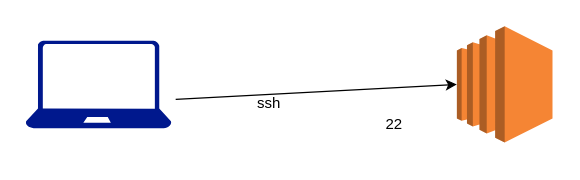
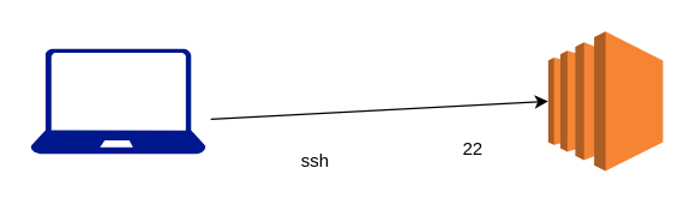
  <mxCell id="0" />
  <mxCell id="1" parent="0" />
  <mxCell id="2" value="" style="sketch=0;aspect=fixed;pointerEvents=1;shadow=0;dashed=0;html=1;strokeColor=none;labelPosition=center;verticalLabelPosition=bottom;verticalAlign=top;align=center;fillColor=#00188D;shape=mxgraph.azure.laptop" vertex="1" parent="1"><mxGeometry x="20" y="32" width="116.67" height="70" as="geometry" /></mxCell>
  <mxCell id="3" value="" style="outlineConnect=0;dashed=0;verticalLabelPosition=bottom;verticalAlign=top;align=center;html=1;shape=mxgraph.aws3.ec2;fillColor=#F58534;gradientColor=none;" vertex="1" parent="1"><mxGeometry x="365" y="20.5" width="76.5" height="93" as="geometry" /></mxCell>
  <mxCell id="4" value="" style="endArrow=classic;html=1;rounded=0;exitX=1.029;exitY=0.671;exitDx=0;exitDy=0;exitPerimeter=0;entryX=0;entryY=0.5;entryDx=0;entryDy=0;entryPerimeter=0;" edge="1" parent="1" source="2" target="3"><mxGeometry width="50" height="50" relative="1" as="geometry"><mxPoint x="170" y="172" as="sourcePoint" /><mxPoint x="220" y="122" as="targetPoint" /></mxGeometry></mxCell>
  <mxCell id="5" value="22" style="text;html=1;strokeColor=none;fillColor=none;align=center;verticalAlign=middle;whiteSpace=wrap;rounded=0;" vertex="1" parent="1"><mxGeometry x="285" y="83.5" width="60" height="30" as="geometry" /></mxCell>
- <mxCell id="6" value="ssh" style="text;html=1;strokeColor=none;fillColor=none;align=center;verticalAlign=middle;whiteSpace=wrap;rounded=0;" vertex="1" parent="1"><mxGeometry x="185" y="67" width="60" height="30" as="geometry" /></mxCell>
+ <mxCell id="6" value="ssh" style="text;html=1;strokeColor=none;fillColor=none;align=center;verticalAlign=middle;whiteSpace=wrap;rounded=0;" vertex="1" parent="1"><mxGeometry x="180" y="92" width="60" height="30" as="geometry" /></mxCell>
